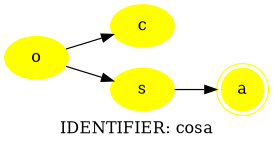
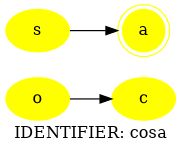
  digraph {
    label="IDENTIFIER: cosa"
    rankdir=LR
    node [color=yellow style=filled]
    n1 [label=c]
    n2 [label=o]
    n3 [label=s]
    n4 [label=a shape=doublecircle]
    n2 -> n1
-   n2 -> n3
    n3 -> n4
  }
